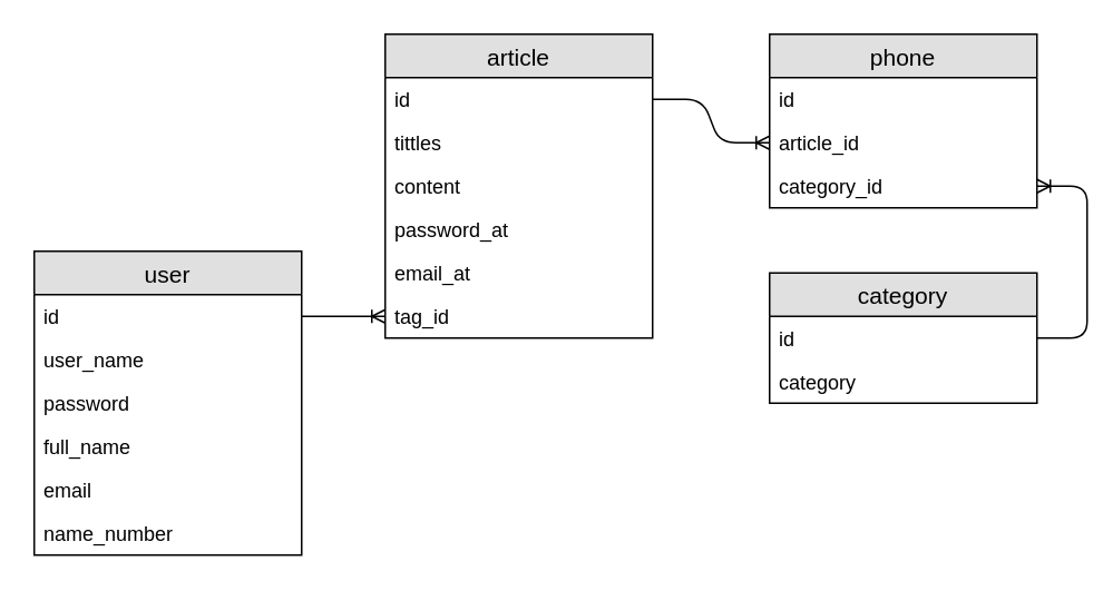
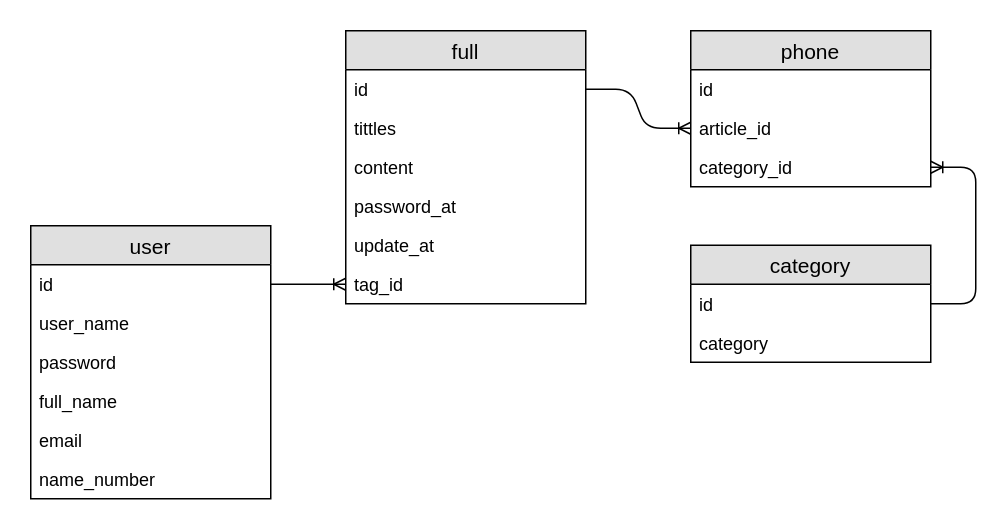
  <mxCell id="0" />
  <mxCell id="1" parent="0" />
  <mxCell id="2" value="user" style="swimlane;fontStyle=0;childLayout=stackLayout;horizontal=1;startSize=26;fillColor=#e0e0e0;horizontalStack=0;resizeParent=1;resizeParentMax=0;resizeLast=0;collapsible=1;marginBottom=0;swimlaneFillColor=#ffffff;align=center;fontSize=14;" parent="1" vertex="1"><mxGeometry x="20" y="150" width="160" height="182" as="geometry" /></mxCell>
  <mxCell id="3" value="id" style="text;strokeColor=none;fillColor=none;spacingLeft=4;spacingRight=4;overflow=hidden;rotatable=0;points=[[0,0.5],[1,0.5]];portConstraint=eastwest;fontSize=12;" parent="2" vertex="1"><mxGeometry y="26" width="160" height="26" as="geometry" /></mxCell>
  <mxCell id="4" value="user_name" style="text;strokeColor=none;fillColor=none;spacingLeft=4;spacingRight=4;overflow=hidden;rotatable=0;points=[[0,0.5],[1,0.5]];portConstraint=eastwest;fontSize=12;" parent="2" vertex="1"><mxGeometry y="52" width="160" height="26" as="geometry" /></mxCell>
  <mxCell id="5" value="password" style="text;strokeColor=none;fillColor=none;spacingLeft=4;spacingRight=4;overflow=hidden;rotatable=0;points=[[0,0.5],[1,0.5]];portConstraint=eastwest;fontSize=12;" parent="2" vertex="1"><mxGeometry y="78" width="160" height="26" as="geometry" /></mxCell>
  <mxCell id="6" value="full_name" style="text;strokeColor=none;fillColor=none;spacingLeft=4;spacingRight=4;overflow=hidden;rotatable=0;points=[[0,0.5],[1,0.5]];portConstraint=eastwest;fontSize=12;" parent="2" vertex="1"><mxGeometry y="104" width="160" height="26" as="geometry" /></mxCell>
  <mxCell id="7" value="email" style="text;strokeColor=none;fillColor=none;spacingLeft=4;spacingRight=4;overflow=hidden;rotatable=0;points=[[0,0.5],[1,0.5]];portConstraint=eastwest;fontSize=12;" parent="2" vertex="1"><mxGeometry y="130" width="160" height="26" as="geometry" /></mxCell>
  <mxCell id="8" value="name_number" style="text;strokeColor=none;fillColor=none;spacingLeft=4;spacingRight=4;overflow=hidden;rotatable=0;points=[[0,0.5],[1,0.5]];portConstraint=eastwest;fontSize=12;" parent="2" vertex="1"><mxGeometry y="156" width="160" height="26" as="geometry" /></mxCell>
  <mxCell id="9" value="category" style="swimlane;fontStyle=0;childLayout=stackLayout;horizontal=1;startSize=26;fillColor=#e0e0e0;horizontalStack=0;resizeParent=1;resizeParentMax=0;resizeLast=0;collapsible=1;marginBottom=0;swimlaneFillColor=#ffffff;align=center;fontSize=14;" parent="1" vertex="1"><mxGeometry x="460" y="163" width="160" height="78" as="geometry" /></mxCell>
  <mxCell id="10" value="id" style="text;strokeColor=none;fillColor=none;spacingLeft=4;spacingRight=4;overflow=hidden;rotatable=0;points=[[0,0.5],[1,0.5]];portConstraint=eastwest;fontSize=12;" parent="9" vertex="1"><mxGeometry y="26" width="160" height="26" as="geometry" /></mxCell>
  <mxCell id="11" value="category" style="text;strokeColor=none;fillColor=none;spacingLeft=4;spacingRight=4;overflow=hidden;rotatable=0;points=[[0,0.5],[1,0.5]];portConstraint=eastwest;fontSize=12;" parent="9" vertex="1"><mxGeometry y="52" width="160" height="26" as="geometry" /></mxCell>
- <mxCell id="12" value="article" style="swimlane;fontStyle=0;childLayout=stackLayout;horizontal=1;startSize=26;fillColor=#e0e0e0;horizontalStack=0;resizeParent=1;resizeParentMax=0;resizeLast=0;collapsible=1;marginBottom=0;swimlaneFillColor=#ffffff;align=center;fontSize=14;" parent="1" vertex="1"><mxGeometry x="230" y="20" width="160" height="182" as="geometry" /></mxCell>
+ <mxCell id="12" value="full" style="swimlane;fontStyle=0;childLayout=stackLayout;horizontal=1;startSize=26;fillColor=#e0e0e0;horizontalStack=0;resizeParent=1;resizeParentMax=0;resizeLast=0;collapsible=1;marginBottom=0;swimlaneFillColor=#ffffff;align=center;fontSize=14;" parent="1" vertex="1"><mxGeometry x="230" y="20" width="160" height="182" as="geometry" /></mxCell>
  <mxCell id="13" value="id" style="text;strokeColor=none;fillColor=none;spacingLeft=4;spacingRight=4;overflow=hidden;rotatable=0;points=[[0,0.5],[1,0.5]];portConstraint=eastwest;fontSize=12;" parent="12" vertex="1"><mxGeometry y="26" width="160" height="26" as="geometry" /></mxCell>
  <mxCell id="14" value="tittles" style="text;strokeColor=none;fillColor=none;spacingLeft=4;spacingRight=4;overflow=hidden;rotatable=0;points=[[0,0.5],[1,0.5]];portConstraint=eastwest;fontSize=12;" parent="12" vertex="1"><mxGeometry y="52" width="160" height="26" as="geometry" /></mxCell>
  <mxCell id="15" value="content" style="text;strokeColor=none;fillColor=none;spacingLeft=4;spacingRight=4;overflow=hidden;rotatable=0;points=[[0,0.5],[1,0.5]];portConstraint=eastwest;fontSize=12;" parent="12" vertex="1"><mxGeometry y="78" width="160" height="26" as="geometry" /></mxCell>
  <mxCell id="16" value="password_at" style="text;strokeColor=none;fillColor=none;spacingLeft=4;spacingRight=4;overflow=hidden;rotatable=0;points=[[0,0.5],[1,0.5]];portConstraint=eastwest;fontSize=12;" parent="12" vertex="1"><mxGeometry y="104" width="160" height="26" as="geometry" /></mxCell>
- <mxCell id="17" value="email_at" style="text;strokeColor=none;fillColor=none;spacingLeft=4;spacingRight=4;overflow=hidden;rotatable=0;points=[[0,0.5],[1,0.5]];portConstraint=eastwest;fontSize=12;" parent="12" vertex="1"><mxGeometry y="130" width="160" height="26" as="geometry" /></mxCell>
+ <mxCell id="17" value="update_at" style="text;strokeColor=none;fillColor=none;spacingLeft=4;spacingRight=4;overflow=hidden;rotatable=0;points=[[0,0.5],[1,0.5]];portConstraint=eastwest;fontSize=12;" parent="12" vertex="1"><mxGeometry y="130" width="160" height="26" as="geometry" /></mxCell>
  <mxCell id="18" value="tag_id" style="text;strokeColor=none;fillColor=none;spacingLeft=4;spacingRight=4;overflow=hidden;rotatable=0;points=[[0,0.5],[1,0.5]];portConstraint=eastwest;fontSize=12;" parent="12" vertex="1"><mxGeometry y="156" width="160" height="26" as="geometry" /></mxCell>
  <mxCell id="19" value="" style="edgeStyle=entityRelationEdgeStyle;fontSize=12;html=1;endArrow=ERoneToMany;entryX=0;entryY=0.5;entryDx=0;entryDy=0;" parent="1" source="3" target="18" edge="1"><mxGeometry width="100" height="100" relative="1" as="geometry"><mxPoint x="350" y="360" as="sourcePoint" /><mxPoint x="360" y="520" as="targetPoint" /></mxGeometry></mxCell>
  <mxCell id="20" value="phone" style="swimlane;fontStyle=0;childLayout=stackLayout;horizontal=1;startSize=26;fillColor=#e0e0e0;horizontalStack=0;resizeParent=1;resizeParentMax=0;resizeLast=0;collapsible=1;marginBottom=0;swimlaneFillColor=#ffffff;align=center;fontSize=14;" parent="1" vertex="1"><mxGeometry x="460" y="20" width="160" height="104" as="geometry" /></mxCell>
  <mxCell id="21" value="id" style="text;strokeColor=none;fillColor=none;spacingLeft=4;spacingRight=4;overflow=hidden;rotatable=0;points=[[0,0.5],[1,0.5]];portConstraint=eastwest;fontSize=12;" parent="20" vertex="1"><mxGeometry y="26" width="160" height="26" as="geometry" /></mxCell>
  <mxCell id="22" value="article_id" style="text;strokeColor=none;fillColor=none;spacingLeft=4;spacingRight=4;overflow=hidden;rotatable=0;points=[[0,0.5],[1,0.5]];portConstraint=eastwest;fontSize=12;" parent="20" vertex="1"><mxGeometry y="52" width="160" height="26" as="geometry" /></mxCell>
  <mxCell id="23" value="category_id" style="text;strokeColor=none;fillColor=none;spacingLeft=4;spacingRight=4;overflow=hidden;rotatable=0;points=[[0,0.5],[1,0.5]];portConstraint=eastwest;fontSize=12;" parent="20" vertex="1"><mxGeometry y="78" width="160" height="26" as="geometry" /></mxCell>
  <mxCell id="24" value="" style="edgeStyle=entityRelationEdgeStyle;fontSize=12;html=1;endArrow=ERoneToMany;" parent="1" source="13" target="22" edge="1"><mxGeometry width="100" height="100" relative="1" as="geometry"><mxPoint x="140" y="510" as="sourcePoint" /><mxPoint x="580" y="260" as="targetPoint" /></mxGeometry></mxCell>
  <mxCell id="25" value="" style="edgeStyle=entityRelationEdgeStyle;fontSize=12;html=1;endArrow=ERoneToMany;" parent="1" source="10" target="23" edge="1"><mxGeometry width="100" height="100" relative="1" as="geometry"><mxPoint x="140" y="510" as="sourcePoint" /><mxPoint x="240" y="410" as="targetPoint" /></mxGeometry></mxCell>
